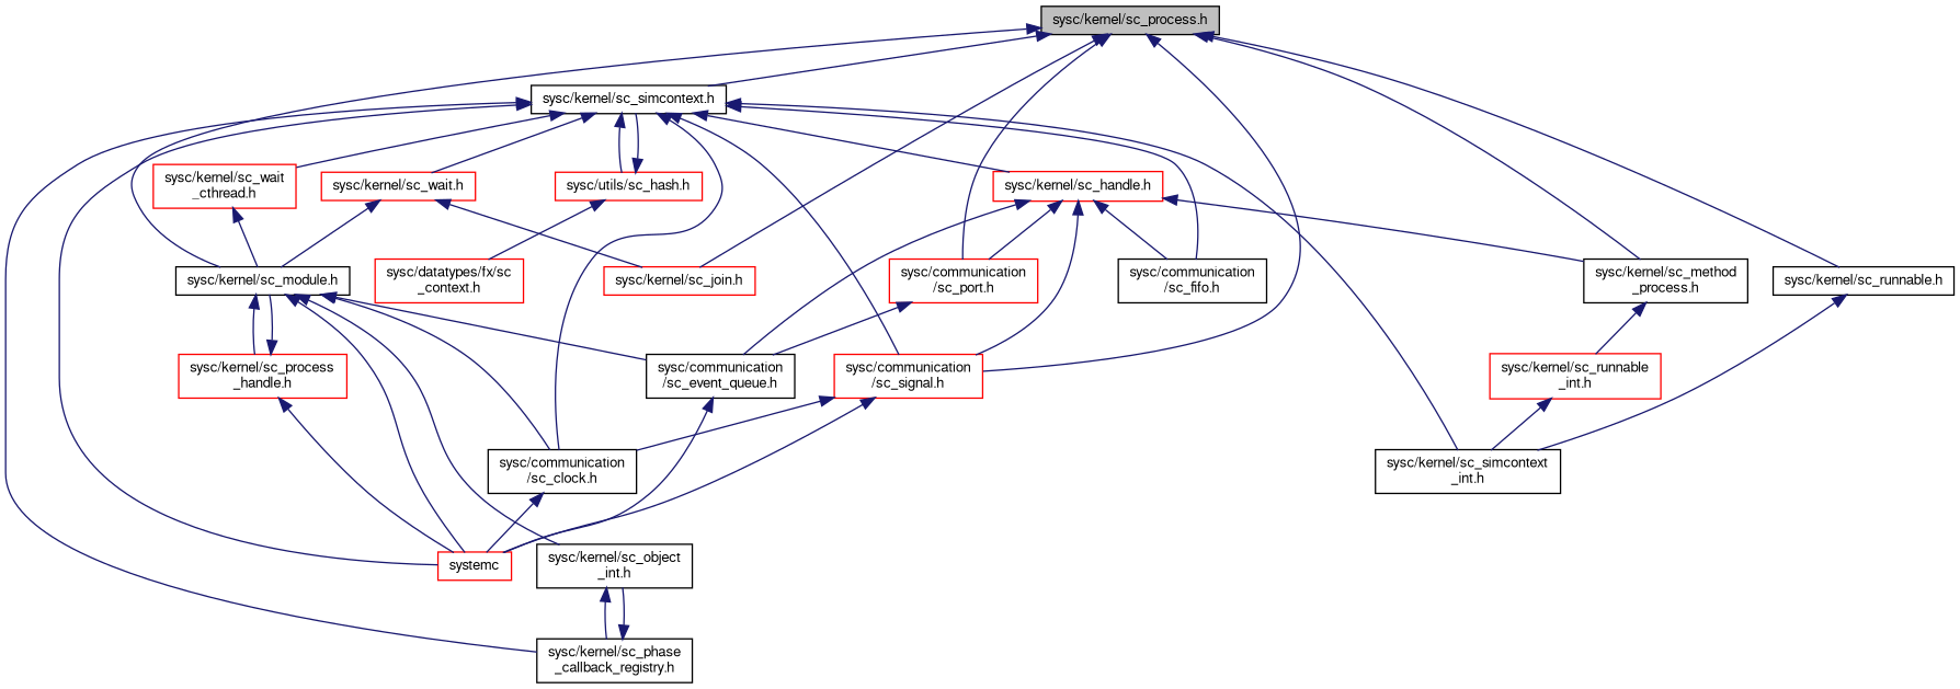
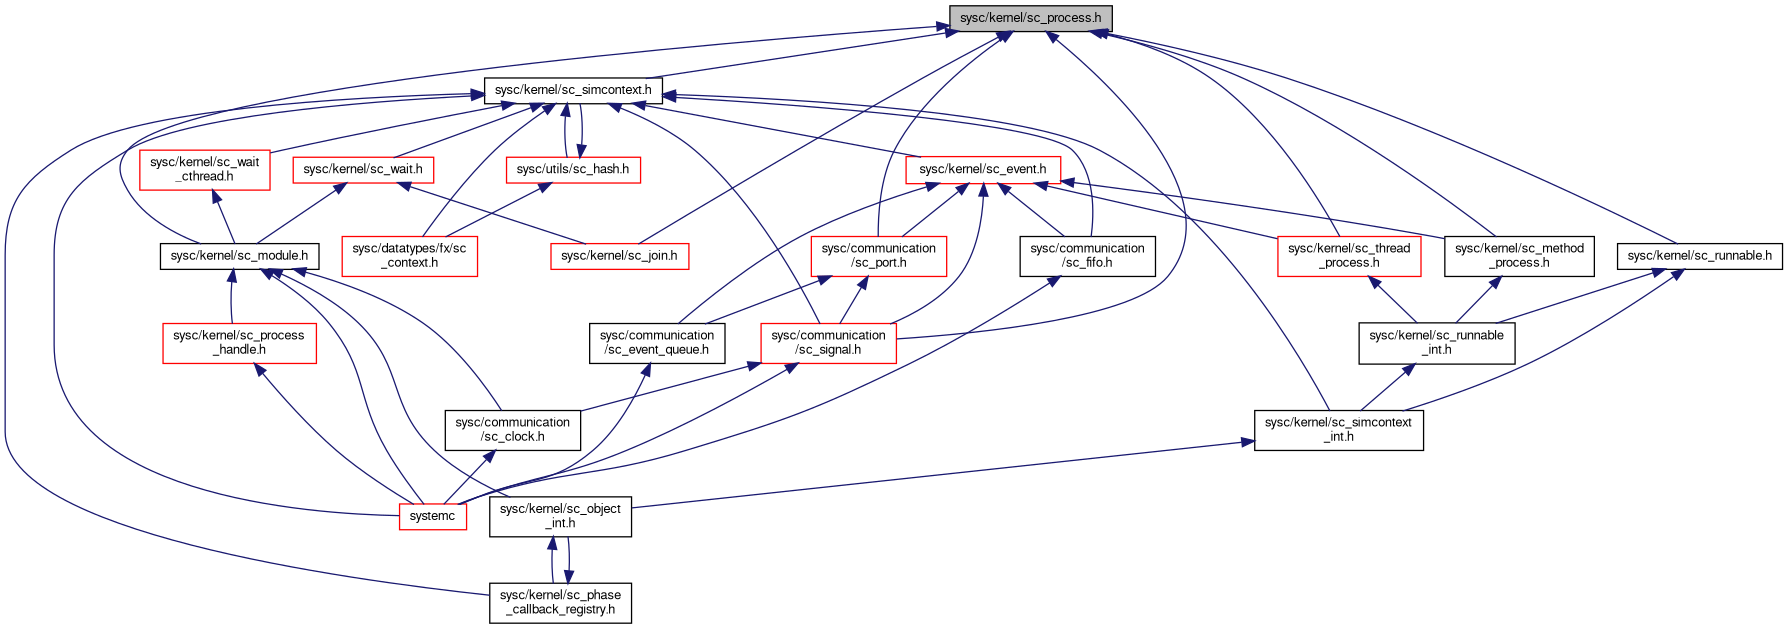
  digraph {
    node [color=black fillcolor=white fontname=FreeSans fontsize=10 shape=record style=filled]
    edge [color=midnightblue dir=back fontname=FreeSans fontsize=10 labelfontname=FreeSans labelfontsize=10 style=solid]
    n1 [fillcolor=grey75 fontcolor=black height=0.2 label="sysc/kernel/sc_process.h" width=0.4]
    n2 [height=0.2 label="sysc/kernel/sc_module.h" width=0.4]
    n3 [height=0.2 label="sysc/kernel/sc_simcontext.h" width=0.4]
    n4 [color=red height=0.2 label="sysc/kernel/sc_join.h" width=0.4]
    n5 [color=red height=0.2 label="sysc/communication\l/sc_port.h" width=0.4]
    n6 [color=red height=0.2 label="sysc/communication\l/sc_signal.h" width=0.4]
+   n7 [color=red height=0.2 label="sysc/kernel/sc_thread\l_process.h" width=0.4]
    n8 [height=0.2 label="sysc/kernel/sc_method\l_process.h" width=0.4]
    n9 [height=0.2 label="sysc/kernel/sc_runnable.h" width=0.4]
    n10 [color=red height=0.2 label=systemc width=0.4]
    n11 [color=red height=0.2 label="sysc/kernel/sc_process\l_handle.h" width=0.4]
    n12 [height=0.2 label="sysc/communication\l/sc_clock.h" width=0.4]
    n13 [height=0.2 label="sysc/communication\l/sc_event_queue.h" width=0.4]
    n14 [height=0.2 label="sysc/kernel/sc_object\l_int.h" width=0.4]
    n15 [height=0.2 label="sysc/kernel/sc_phase\l_callback_registry.h" width=0.4]
    n16 [color=red height=0.2 label="sysc/kernel/sc_wait.h" width=0.4]
    n17 [color=red height=0.2 label="sysc/utils/sc_hash.h" width=0.4]
    n18 [color=red height=0.2 label="sysc/datatypes/fx/sc\l_context.h" width=0.4]
    n19 [color=red height=0.2 label="sysc/kernel/sc_wait\l_cthread.h" width=0.4]
-   n20 [color=red height=0.2 label="sysc/kernel/sc_handle.h" width=0.4]
+   n20 [color=red height=0.2 label="sysc/kernel/sc_event.h" width=0.4]
    n21 [height=0.2 label="sysc/communication\l/sc_fifo.h" width=0.4]
    n22 [height=0.2 label="sysc/kernel/sc_simcontext\l_int.h" width=0.4]
-   n23 [color=red height=0.2 label="sysc/kernel/sc_runnable\l_int.h" width=0.4]
+   n23 [height=0.2 label="sysc/kernel/sc_runnable\l_int.h" width=0.4]
    n1 -> n2
    n1 -> n3
    n1 -> n4
    n1 -> n5
    n1 -> n6
+   n1 -> n7
    n1 -> n8
    n1 -> n9
    n2 -> n10
    n2 -> n11
    n2 -> n12
-   n2 -> n13
    n2 -> n14
    n3 -> n6
    n3 -> n10
    n3 -> n15
    n3 -> n16
    n3 -> n17
-   n3 -> n12
+   n3 -> n18
    n3 -> n19
    n3 -> n20
    n3 -> n21
    n3 -> n22
+   n5 -> n6
    n5 -> n13
    n6 -> n10
    n6 -> n12
+   n7 -> n23
    n8 -> n23
    n9 -> n22
-   n11 -> n2
+   n9 -> n23
    n11 -> n10
    n12 -> n10
    n13 -> n10
    n14 -> n15
    n15 -> n14
    n16 -> n2
    n16 -> n4
    n17 -> n3
    n17 -> n18
    n19 -> n2
    n20 -> n5
    n20 -> n6
+   n20 -> n7
    n20 -> n8
    n20 -> n13
    n20 -> n21
+   n21 -> n10
+   n22 -> n14
    n23 -> n22
  }
